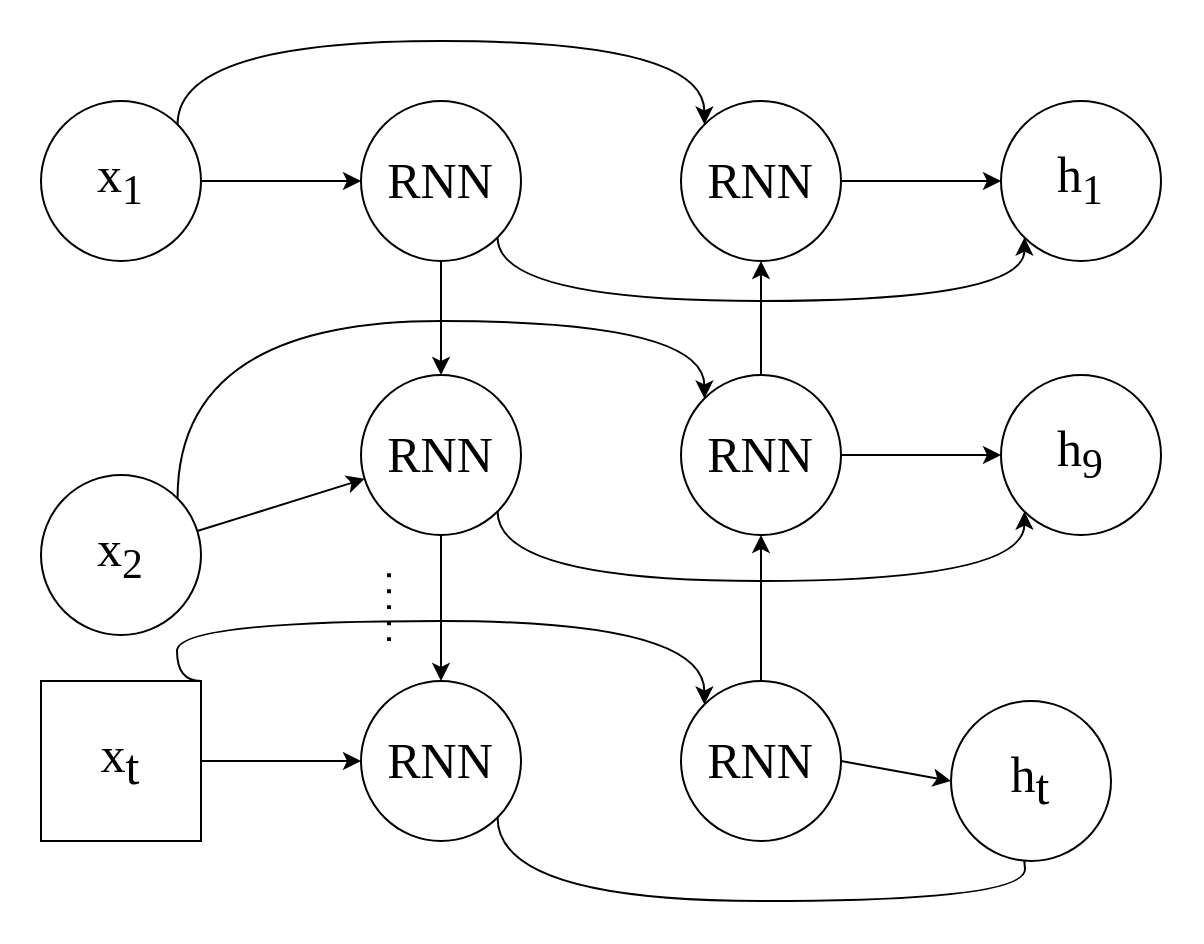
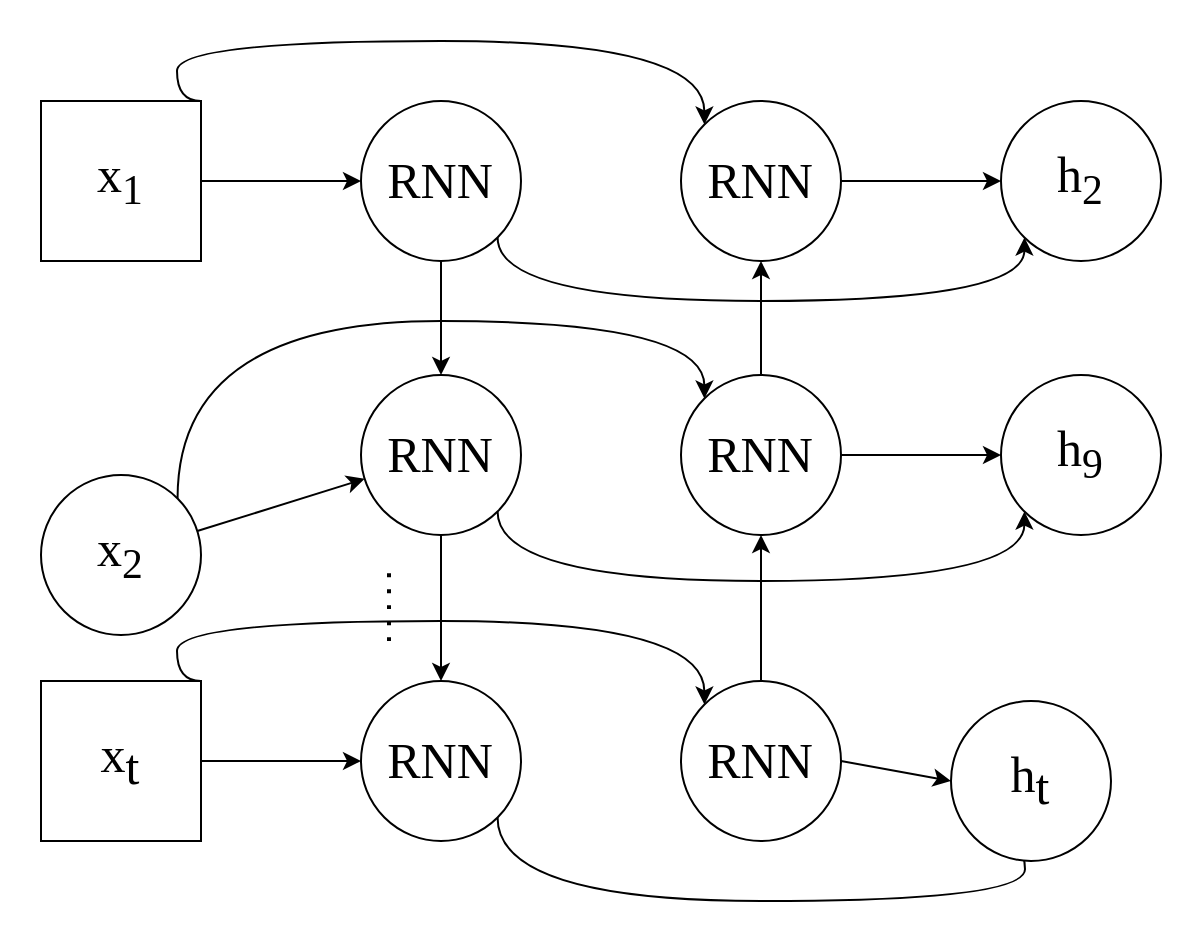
  <mxCell id="0" />
  <mxCell id="1" parent="0" />
  <mxCell id="2" value="" style="edgeStyle=none;html=1;fontSize=25;fontFamily=Times New Roman;" parent="1" source="4" target="7" edge="1"><mxGeometry relative="1" as="geometry" /></mxCell>
  <mxCell id="3" style="edgeStyle=orthogonalEdgeStyle;curved=1;html=1;exitX=1;exitY=0;exitDx=0;exitDy=0;entryX=0;entryY=0;entryDx=0;entryDy=0;" parent="1" source="4" target="24" edge="1"><mxGeometry relative="1" as="geometry"><Array as="points"><mxPoint x="88" y="20" /><mxPoint x="352" y="20" /></Array></mxGeometry></mxCell>
- <mxCell id="4" value="x&lt;span style=&quot;font-size: 25px&quot;&gt;&lt;sub&gt;1&lt;/sub&gt;&lt;/span&gt;" style="ellipse;whiteSpace=wrap;html=1;aspect=fixed;fontSize=25;fontFamily=Times New Roman;" parent="1" vertex="1"><mxGeometry x="20" y="50" width="80" height="80" as="geometry" /></mxCell>
+ <mxCell id="4" value="x&lt;span style=&quot;font-size: 25px&quot;&gt;&lt;sub&gt;1&lt;/sub&gt;&lt;/span&gt;" style="whiteSpace=wrap;html=1;aspect=fixed;fontSize=25;fontFamily=Times New Roman;rounded=0;" parent="1" vertex="1"><mxGeometry x="20" y="50" width="80" height="80" as="geometry" /></mxCell>
  <mxCell id="5" style="edgeStyle=orthogonalEdgeStyle;curved=1;html=1;exitX=0.5;exitY=1;exitDx=0;exitDy=0;entryX=0.5;entryY=0;entryDx=0;entryDy=0;fontFamily=Times New Roman;fontSize=28;elbow=vertical;" parent="1" source="7" target="14" edge="1"><mxGeometry relative="1" as="geometry" /></mxCell>
  <mxCell id="6" style="edgeStyle=orthogonalEdgeStyle;curved=1;html=1;exitX=1;exitY=1;exitDx=0;exitDy=0;entryX=0;entryY=1;entryDx=0;entryDy=0;" parent="1" source="7" target="8" edge="1"><mxGeometry relative="1" as="geometry"><Array as="points"><mxPoint x="248" y="150" /><mxPoint x="512" y="150" /></Array></mxGeometry></mxCell>
  <mxCell id="7" value="RNN" style="ellipse;whiteSpace=wrap;html=1;aspect=fixed;fontSize=25;fontFamily=Times New Roman;" parent="1" vertex="1"><mxGeometry x="180" y="50" width="80" height="80" as="geometry" /></mxCell>
- <mxCell id="8" value="h&lt;span style=&quot;font-size: 25px&quot;&gt;&lt;sub&gt;1&lt;/sub&gt;&lt;/span&gt;" style="ellipse;whiteSpace=wrap;html=1;aspect=fixed;fontSize=25;fontFamily=Times New Roman;" parent="1" vertex="1"><mxGeometry x="500" y="50" width="80" height="80" as="geometry" /></mxCell>
+ <mxCell id="8" value="h&lt;span style=&quot;font-size: 25px&quot;&gt;&lt;sub&gt;2&lt;/sub&gt;&lt;/span&gt;" style="ellipse;whiteSpace=wrap;html=1;aspect=fixed;fontSize=25;fontFamily=Times New Roman;" parent="1" vertex="1"><mxGeometry x="500" y="50" width="80" height="80" as="geometry" /></mxCell>
  <mxCell id="9" value="" style="edgeStyle=none;html=1;fontSize=25;fontFamily=Times New Roman;" parent="1" source="11" target="14" edge="1"><mxGeometry relative="1" as="geometry" /></mxCell>
  <mxCell id="10" style="edgeStyle=orthogonalEdgeStyle;curved=1;html=1;exitX=1;exitY=0;exitDx=0;exitDy=0;entryX=0;entryY=0;entryDx=0;entryDy=0;" parent="1" source="11" target="27" edge="1"><mxGeometry relative="1" as="geometry"><Array as="points"><mxPoint x="88" y="160" /><mxPoint x="352" y="160" /></Array></mxGeometry></mxCell>
  <mxCell id="11" value="x&lt;span style=&quot;font-size: 25px&quot;&gt;&lt;sub&gt;2&lt;/sub&gt;&lt;/span&gt;" style="ellipse;whiteSpace=wrap;html=1;aspect=fixed;fontSize=25;fontFamily=Times New Roman;" parent="1" vertex="1"><mxGeometry x="20" y="237" width="80" height="80" as="geometry" /></mxCell>
  <mxCell id="12" style="edgeStyle=orthogonalEdgeStyle;curved=1;html=1;exitX=0.5;exitY=1;exitDx=0;exitDy=0;entryX=0.5;entryY=0;entryDx=0;entryDy=0;fontFamily=Times New Roman;fontSize=28;elbow=vertical;" parent="1" source="14" target="20" edge="1"><mxGeometry relative="1" as="geometry" /></mxCell>
  <mxCell id="13" style="edgeStyle=orthogonalEdgeStyle;curved=1;html=1;exitX=1;exitY=1;exitDx=0;exitDy=0;entryX=0;entryY=1;entryDx=0;entryDy=0;" parent="1" source="14" target="15" edge="1"><mxGeometry relative="1" as="geometry"><Array as="points"><mxPoint x="248" y="290" /><mxPoint x="512" y="290" /></Array></mxGeometry></mxCell>
  <mxCell id="14" value="RNN" style="ellipse;whiteSpace=wrap;html=1;aspect=fixed;fontSize=25;fontFamily=Times New Roman;" parent="1" vertex="1"><mxGeometry x="180" y="187" width="80" height="80" as="geometry" /></mxCell>
  <mxCell id="15" value="h&lt;span style=&quot;font-size: 25px&quot;&gt;&lt;sub&gt;9&lt;/sub&gt;&lt;/span&gt;" style="ellipse;whiteSpace=wrap;html=1;aspect=fixed;fontSize=25;fontFamily=Times New Roman;" parent="1" vertex="1"><mxGeometry x="500" y="187" width="80" height="80" as="geometry" /></mxCell>
  <mxCell id="16" value="" style="edgeStyle=none;html=1;fontSize=25;fontFamily=Times New Roman;" parent="1" source="18" target="20" edge="1"><mxGeometry relative="1" as="geometry" /></mxCell>
  <mxCell id="17" style="edgeStyle=orthogonalEdgeStyle;html=1;exitX=1;exitY=0;exitDx=0;exitDy=0;entryX=0;entryY=0;entryDx=0;entryDy=0;curved=1;" parent="1" source="18" target="30" edge="1"><mxGeometry relative="1" as="geometry"><Array as="points"><mxPoint x="88" y="310" /><mxPoint x="352" y="310" /></Array></mxGeometry></mxCell>
  <mxCell id="18" value="x&lt;sub style=&quot;font-size: 25px;&quot;&gt;t&lt;/sub&gt;" style="whiteSpace=wrap;html=1;aspect=fixed;fontSize=25;fontFamily=Times New Roman;rounded=0;" parent="1" vertex="1"><mxGeometry x="20" y="340" width="80" height="80" as="geometry" /></mxCell>
  <mxCell id="19" style="edgeStyle=orthogonalEdgeStyle;curved=1;html=1;exitX=1;exitY=1;exitDx=0;exitDy=0;entryX=0;entryY=1;entryDx=0;entryDy=0;" parent="1" source="20" target="21" edge="1"><mxGeometry relative="1" as="geometry"><Array as="points"><mxPoint x="248" y="450" /><mxPoint x="512" y="450" /></Array></mxGeometry></mxCell>
  <mxCell id="20" value="RNN" style="ellipse;whiteSpace=wrap;html=1;aspect=fixed;fontSize=25;fontFamily=Times New Roman;" parent="1" vertex="1"><mxGeometry x="180" y="340" width="80" height="80" as="geometry" /></mxCell>
  <mxCell id="21" value="h&lt;sub style=&quot;font-size: 25px&quot;&gt;t&lt;/sub&gt;" style="ellipse;whiteSpace=wrap;html=1;aspect=fixed;fontSize=25;fontFamily=Times New Roman;" parent="1" vertex="1"><mxGeometry x="475" y="350" width="80" height="80" as="geometry" /></mxCell>
  <mxCell id="22" value="" style="endArrow=none;dashed=1;html=1;dashPattern=1 3;strokeWidth=2;fontFamily=Times New Roman;fontSize=28;curved=1;elbow=vertical;" parent="1" edge="1"><mxGeometry width="50" height="50" relative="1" as="geometry"><mxPoint x="194" y="320" as="sourcePoint" /><mxPoint x="194" y="280" as="targetPoint" /></mxGeometry></mxCell>
  <mxCell id="23" style="edgeStyle=none;html=1;exitX=1;exitY=0.5;exitDx=0;exitDy=0;entryX=0;entryY=0.5;entryDx=0;entryDy=0;" parent="1" source="24" target="8" edge="1"><mxGeometry relative="1" as="geometry" /></mxCell>
  <mxCell id="24" value="RNN" style="ellipse;whiteSpace=wrap;html=1;aspect=fixed;fontSize=25;fontFamily=Times New Roman;" parent="1" vertex="1"><mxGeometry x="340" y="50" width="80" height="80" as="geometry" /></mxCell>
  <mxCell id="25" style="edgeStyle=none;html=1;exitX=0.5;exitY=0;exitDx=0;exitDy=0;entryX=0.5;entryY=1;entryDx=0;entryDy=0;" parent="1" source="27" target="24" edge="1"><mxGeometry relative="1" as="geometry" /></mxCell>
  <mxCell id="26" style="edgeStyle=none;html=1;exitX=1;exitY=0.5;exitDx=0;exitDy=0;entryX=0;entryY=0.5;entryDx=0;entryDy=0;" parent="1" source="27" target="15" edge="1"><mxGeometry relative="1" as="geometry" /></mxCell>
  <mxCell id="27" value="RNN" style="ellipse;whiteSpace=wrap;html=1;aspect=fixed;fontSize=25;fontFamily=Times New Roman;" parent="1" vertex="1"><mxGeometry x="340" y="187" width="80" height="80" as="geometry" /></mxCell>
  <mxCell id="28" style="edgeStyle=none;html=1;exitX=0.5;exitY=0;exitDx=0;exitDy=0;entryX=0.5;entryY=1;entryDx=0;entryDy=0;" parent="1" source="30" target="27" edge="1"><mxGeometry relative="1" as="geometry" /></mxCell>
  <mxCell id="29" style="edgeStyle=none;html=1;exitX=1;exitY=0.5;exitDx=0;exitDy=0;entryX=0;entryY=0.5;entryDx=0;entryDy=0;" parent="1" source="30" target="21" edge="1"><mxGeometry relative="1" as="geometry" /></mxCell>
  <mxCell id="30" value="RNN" style="ellipse;whiteSpace=wrap;html=1;aspect=fixed;fontSize=25;fontFamily=Times New Roman;" parent="1" vertex="1"><mxGeometry x="340" y="340" width="80" height="80" as="geometry" /></mxCell>
